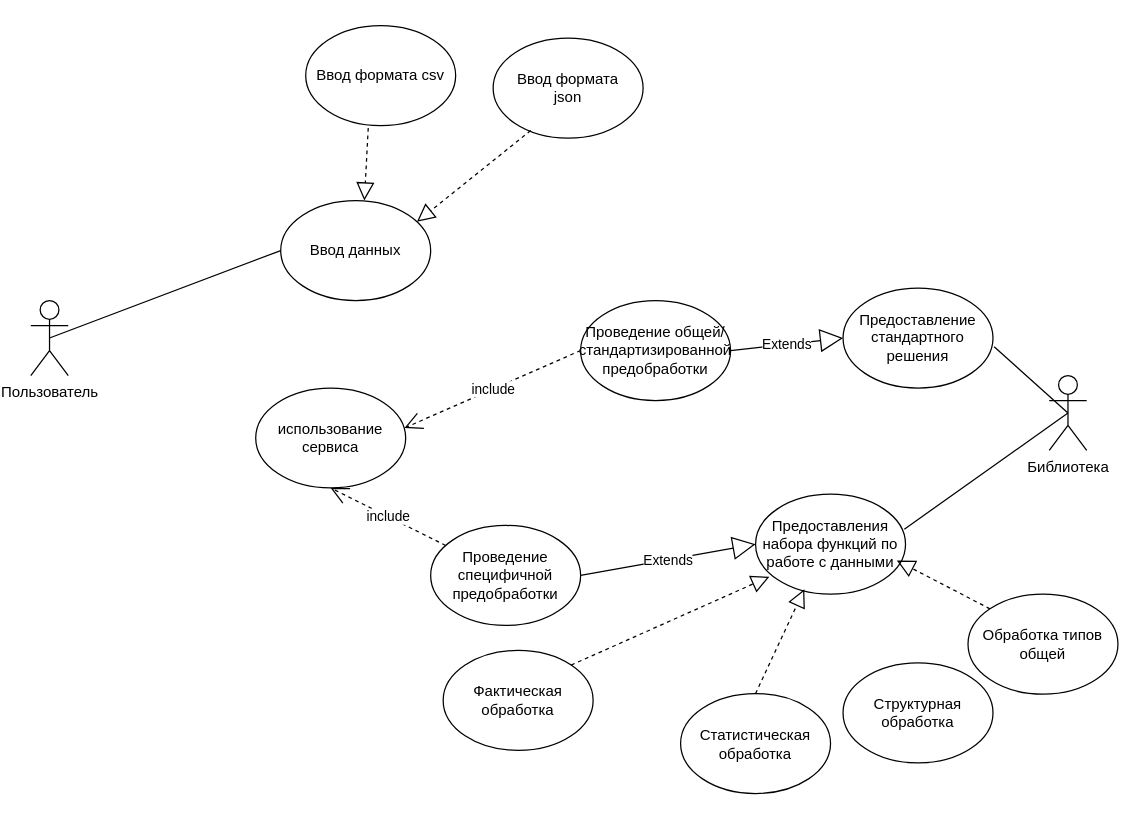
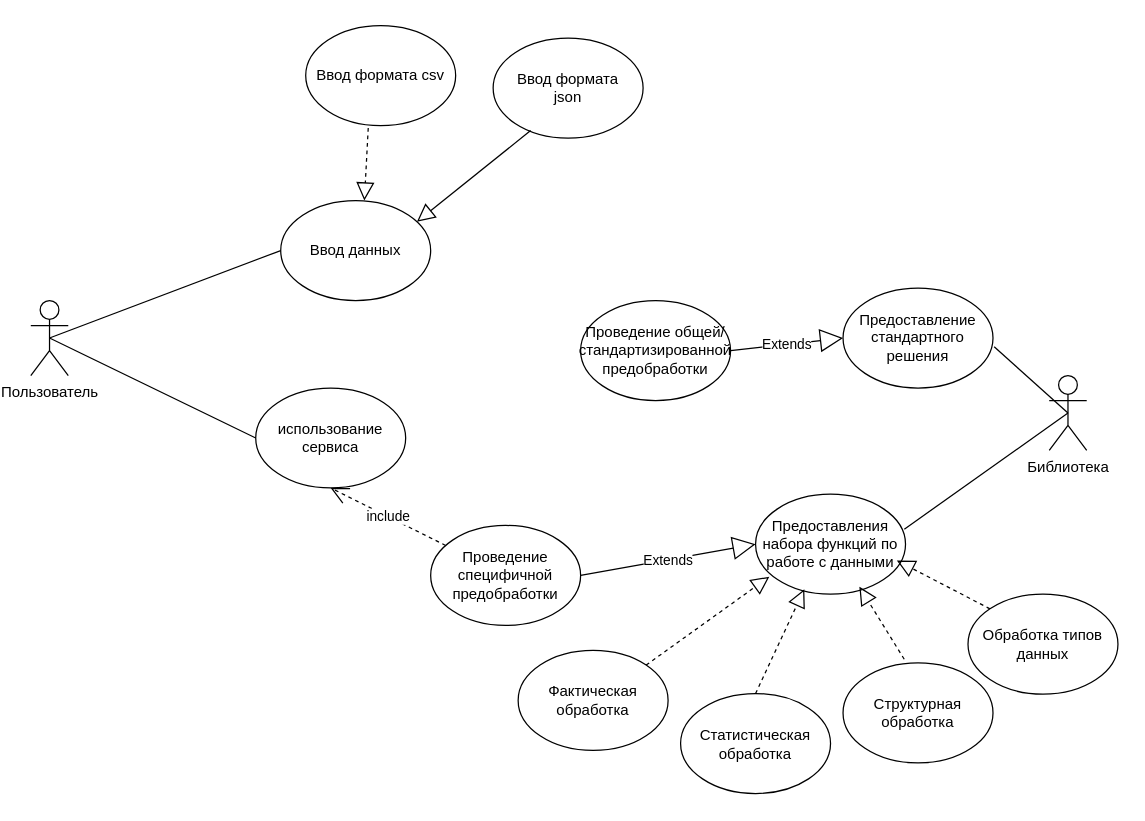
  <mxCell id="0" />
  <mxCell id="1" parent="0" />
  <mxCell id="2" value="Ввод формата csv" style="ellipse;whiteSpace=wrap;html=1;" vertex="1" parent="1"><mxGeometry x="240" y="20" width="120" height="80" as="geometry" /></mxCell>
  <mxCell id="3" value="Ввод формата&lt;div&gt;json&lt;/div&gt;" style="ellipse;whiteSpace=wrap;html=1;" vertex="1" parent="1"><mxGeometry x="390" y="30" width="120" height="80" as="geometry" /></mxCell>
  <mxCell id="4" value="Пользователь" style="shape=umlActor;verticalLabelPosition=bottom;verticalAlign=top;html=1;outlineConnect=0;" vertex="1" parent="1"><mxGeometry x="20" y="240" width="30" height="60" as="geometry" /></mxCell>
  <mxCell id="5" value="Библиотека" style="shape=umlActor;verticalLabelPosition=bottom;verticalAlign=top;html=1;outlineConnect=0;" vertex="1" parent="1"><mxGeometry x="835" y="300" width="30" height="60" as="geometry" /></mxCell>
  <mxCell id="6" value="Ввод данных" style="ellipse;whiteSpace=wrap;html=1;" vertex="1" parent="1"><mxGeometry x="220" y="160" width="120" height="80" as="geometry" /></mxCell>
  <mxCell id="7" value="использование сервиса" style="ellipse;whiteSpace=wrap;html=1;" vertex="1" parent="1"><mxGeometry x="200" y="310" width="120" height="80" as="geometry" /></mxCell>
  <mxCell id="8" value="Проведение общей/стандартизированной предобработки" style="ellipse;whiteSpace=wrap;html=1;" vertex="1" parent="1"><mxGeometry x="460" y="240" width="120" height="80" as="geometry" /></mxCell>
  <mxCell id="9" value="Предоставление стандартного решения" style="ellipse;whiteSpace=wrap;html=1;" vertex="1" parent="1"><mxGeometry x="670" y="230" width="120" height="80" as="geometry" /></mxCell>
  <mxCell id="10" value="Предоставления набора функций по работе с данными" style="ellipse;whiteSpace=wrap;html=1;" vertex="1" parent="1"><mxGeometry x="600" y="395" width="120" height="80" as="geometry" /></mxCell>
  <mxCell id="11" value="Проведение специфичной предобработки" style="ellipse;whiteSpace=wrap;html=1;" vertex="1" parent="1"><mxGeometry x="340" y="420" width="120" height="80" as="geometry" /></mxCell>
  <mxCell id="12" value="" style="endArrow=block;dashed=1;endFill=0;endSize=12;html=1;rounded=0;exitX=0.417;exitY=1.025;exitDx=0;exitDy=0;entryX=0.558;entryY=0;entryDx=0;entryDy=0;entryPerimeter=0;exitPerimeter=0;" edge="1" parent="1" source="2" target="6"><mxGeometry width="160" relative="1" as="geometry"><mxPoint x="420" y="370" as="sourcePoint" /><mxPoint x="580" y="370" as="targetPoint" /></mxGeometry></mxCell>
  <mxCell id="13" value="" style="endArrow=none;html=1;rounded=0;exitX=1.008;exitY=0.588;exitDx=0;exitDy=0;exitPerimeter=0;entryX=0.5;entryY=0.5;entryDx=0;entryDy=0;entryPerimeter=0;" edge="1" parent="1" source="9" target="5"><mxGeometry width="50" height="50" relative="1" as="geometry"><mxPoint x="470" y="400" as="sourcePoint" /><mxPoint x="520" y="350" as="targetPoint" /></mxGeometry></mxCell>
  <mxCell id="14" value="" style="endArrow=none;html=1;rounded=0;exitX=0.992;exitY=0.35;exitDx=0;exitDy=0;exitPerimeter=0;entryX=0.5;entryY=0.5;entryDx=0;entryDy=0;entryPerimeter=0;" edge="1" parent="1" source="10" target="5"><mxGeometry width="50" height="50" relative="1" as="geometry"><mxPoint x="470" y="400" as="sourcePoint" /><mxPoint x="520" y="350" as="targetPoint" /></mxGeometry></mxCell>
- <mxCell id="15" value="include" style="endArrow=open;endSize=12;dashed=1;html=1;rounded=0;exitX=0;exitY=0.5;exitDx=0;exitDy=0;entryX=0.992;entryY=0.4;entryDx=0;entryDy=0;entryPerimeter=0;" edge="1" parent="1" source="8" target="7"><mxGeometry width="160" relative="1" as="geometry"><mxPoint x="420" y="370" as="sourcePoint" /><mxPoint x="580" y="370" as="targetPoint" /></mxGeometry></mxCell>
  <mxCell id="16" value="include" style="endArrow=open;endSize=12;dashed=1;html=1;rounded=0;entryX=0.5;entryY=1;entryDx=0;entryDy=0;" edge="1" parent="1" source="11" target="7"><mxGeometry width="160" relative="1" as="geometry"><mxPoint x="250" y="470" as="sourcePoint" /><mxPoint x="239" y="512" as="targetPoint" /></mxGeometry></mxCell>
  <mxCell id="17" value="Extends" style="endArrow=block;endSize=16;endFill=0;html=1;rounded=0;exitX=1;exitY=0.5;exitDx=0;exitDy=0;entryX=0;entryY=0.5;entryDx=0;entryDy=0;" edge="1" parent="1" source="8" target="9"><mxGeometry width="160" relative="1" as="geometry"><mxPoint x="420" y="370" as="sourcePoint" /><mxPoint x="580" y="370" as="targetPoint" /></mxGeometry></mxCell>
  <mxCell id="18" value="" style="endArrow=none;html=1;rounded=0;exitX=0.5;exitY=0.5;exitDx=0;exitDy=0;exitPerimeter=0;entryX=0;entryY=0.5;entryDx=0;entryDy=0;" edge="1" parent="1" source="4" target="6"><mxGeometry width="50" height="50" relative="1" as="geometry"><mxPoint x="470" y="400" as="sourcePoint" /><mxPoint x="520" y="350" as="targetPoint" /></mxGeometry></mxCell>
- <mxCell id="20" value="" style="endArrow=block;dashed=1;endFill=0;endSize=12;html=1;rounded=0;exitX=0.25;exitY=0.925;exitDx=0;exitDy=0;entryX=0.908;entryY=0.213;entryDx=0;entryDy=0;entryPerimeter=0;exitPerimeter=0;" edge="1" parent="1" source="3" target="6"><mxGeometry width="160" relative="1" as="geometry"><mxPoint x="400" y="160" as="sourcePoint" /><mxPoint x="397" y="218" as="targetPoint" /></mxGeometry></mxCell>
+ <mxCell id="19" value="" style="endArrow=none;html=1;rounded=0;exitX=0.5;exitY=0.5;exitDx=0;exitDy=0;exitPerimeter=0;entryX=0;entryY=0.5;entryDx=0;entryDy=0;" edge="1" parent="1" source="4" target="7"><mxGeometry width="50" height="50" relative="1" as="geometry"><mxPoint x="470" y="400" as="sourcePoint" /><mxPoint x="520" y="350" as="targetPoint" /></mxGeometry></mxCell>
+ <mxCell id="20" value="" style="endArrow=block;dashed=0;endFill=0;endSize=12;html=1;rounded=0;exitX=0.25;exitY=0.925;exitDx=0;exitDy=0;entryX=0.908;entryY=0.213;entryDx=0;entryDy=0;entryPerimeter=0;exitPerimeter=0;" edge="1" parent="1" source="3" target="6"><mxGeometry width="160" relative="1" as="geometry"><mxPoint x="400" y="160" as="sourcePoint" /><mxPoint x="397" y="218" as="targetPoint" /></mxGeometry></mxCell>
  <mxCell id="21" value="Extends" style="endArrow=block;endSize=16;endFill=0;html=1;rounded=0;exitX=1;exitY=0.5;exitDx=0;exitDy=0;entryX=0;entryY=0.5;entryDx=0;entryDy=0;" edge="1" parent="1" source="11" target="10"><mxGeometry width="160" relative="1" as="geometry"><mxPoint x="420" y="370" as="sourcePoint" /><mxPoint x="580" y="370" as="targetPoint" /></mxGeometry></mxCell>
  <mxCell id="22" value="" style="endArrow=block;dashed=1;endFill=0;endSize=12;html=1;rounded=0;exitX=0;exitY=0;exitDx=0;exitDy=0;entryX=0.942;entryY=0.663;entryDx=0;entryDy=0;entryPerimeter=0;" edge="1" parent="1" source="26" target="10"><mxGeometry width="160" relative="1" as="geometry"><mxPoint x="610" y="520" as="sourcePoint" /><mxPoint x="820" y="430" as="targetPoint" /></mxGeometry></mxCell>
+ <mxCell id="23" value="" style="endArrow=block;dashed=1;endFill=0;endSize=12;html=1;rounded=0;entryX=0.692;entryY=0.925;entryDx=0;entryDy=0;entryPerimeter=0;exitX=0.408;exitY=-0.037;exitDx=0;exitDy=0;exitPerimeter=0;" edge="1" parent="1" source="28" target="10"><mxGeometry width="160" relative="1" as="geometry"><mxPoint x="660" y="520" as="sourcePoint" /><mxPoint x="761" y="627" as="targetPoint" /></mxGeometry></mxCell>
  <mxCell id="24" value="" style="endArrow=block;dashed=1;endFill=0;endSize=12;html=1;rounded=0;exitX=0.5;exitY=0;exitDx=0;exitDy=0;entryX=0.325;entryY=0.95;entryDx=0;entryDy=0;entryPerimeter=0;" edge="1" parent="1" source="27" target="10"><mxGeometry width="160" relative="1" as="geometry"><mxPoint x="660" y="590" as="sourcePoint" /><mxPoint x="650" y="520" as="targetPoint" /></mxGeometry></mxCell>
  <mxCell id="25" value="" style="endArrow=block;dashed=1;endFill=0;endSize=12;html=1;rounded=0;exitX=1;exitY=0;exitDx=0;exitDy=0;entryX=0.092;entryY=0.825;entryDx=0;entryDy=0;entryPerimeter=0;" edge="1" parent="1" source="29" target="10"><mxGeometry width="160" relative="1" as="geometry"><mxPoint x="700" y="640" as="sourcePoint" /><mxPoint x="560" y="530" as="targetPoint" /></mxGeometry></mxCell>
- <mxCell id="26" value="Обработка типов общей" style="ellipse;whiteSpace=wrap;html=1;" vertex="1" parent="1"><mxGeometry x="770" y="475" width="120" height="80" as="geometry" /></mxCell>
+ <mxCell id="26" value="Обработка типов данных" style="ellipse;whiteSpace=wrap;html=1;" vertex="1" parent="1"><mxGeometry x="770" y="475" width="120" height="80" as="geometry" /></mxCell>
  <mxCell id="27" value="Статистическая обработка" style="ellipse;whiteSpace=wrap;html=1;" vertex="1" parent="1"><mxGeometry x="540" y="554.5" width="120" height="80" as="geometry" /></mxCell>
  <mxCell id="28" value="Структурная обработка" style="ellipse;whiteSpace=wrap;html=1;" vertex="1" parent="1"><mxGeometry x="670" y="530" width="120" height="80" as="geometry" /></mxCell>
- <mxCell id="29" value="Фактическая обработка" style="ellipse;whiteSpace=wrap;html=1;" vertex="1" parent="1"><mxGeometry x="350" y="520" width="120" height="80" as="geometry" /></mxCell>
+ <mxCell id="29" value="Фактическая обработка" style="ellipse;whiteSpace=wrap;html=1;" vertex="1" parent="1"><mxGeometry x="410" y="520" width="120" height="80" as="geometry" /></mxCell>
